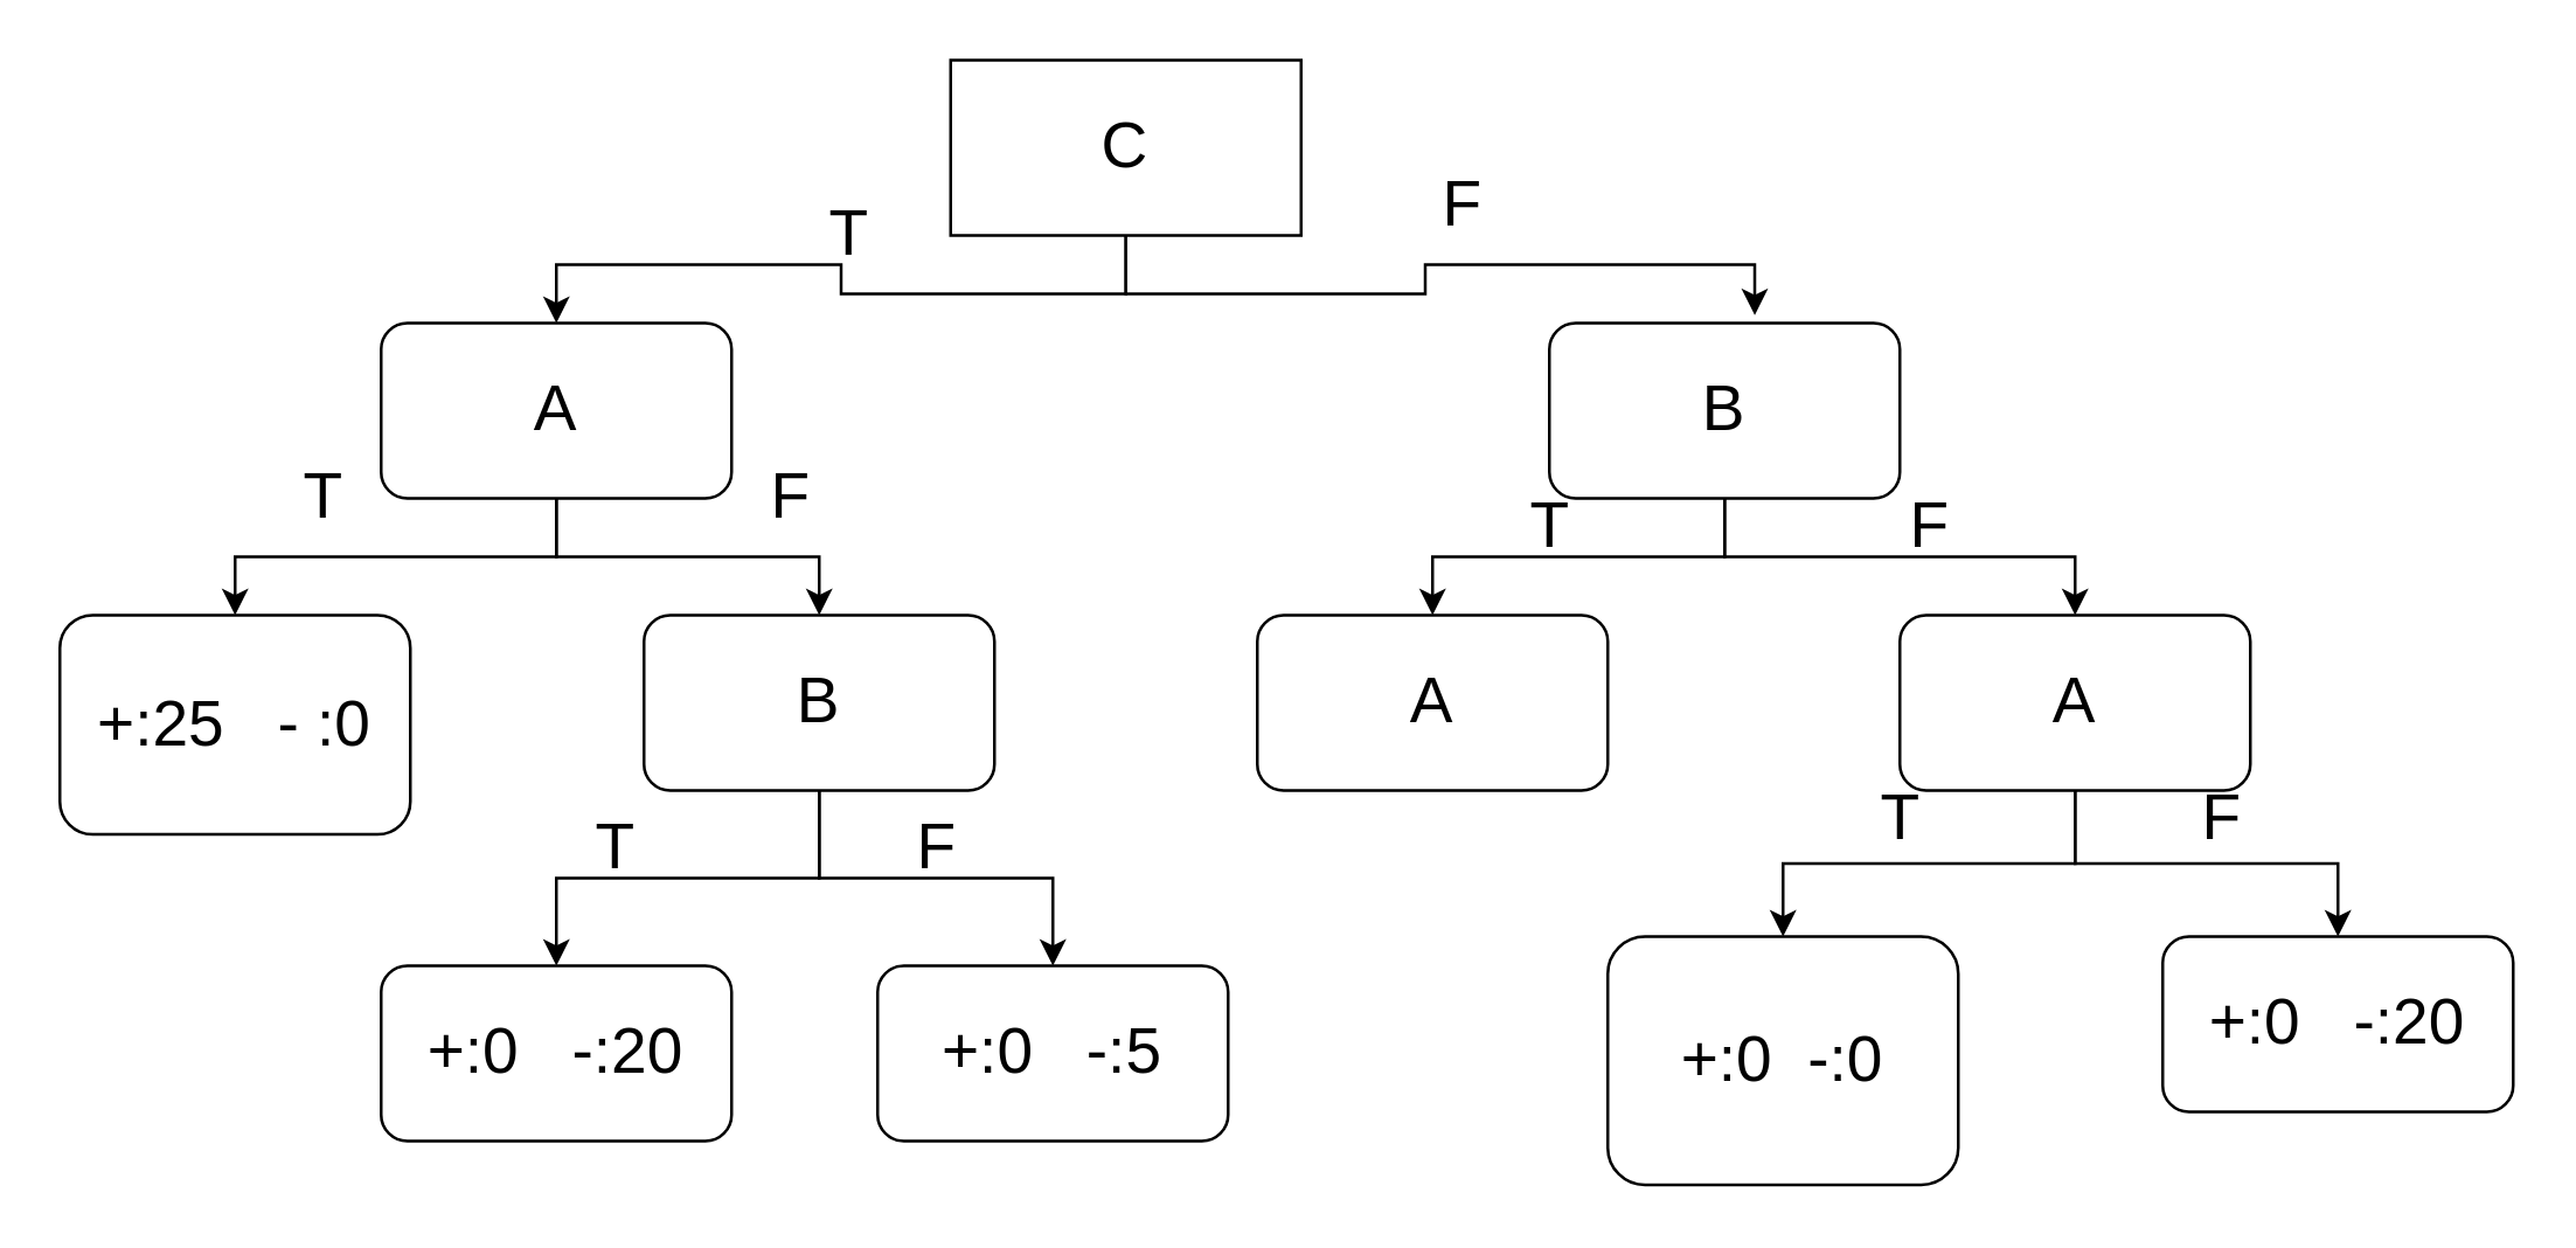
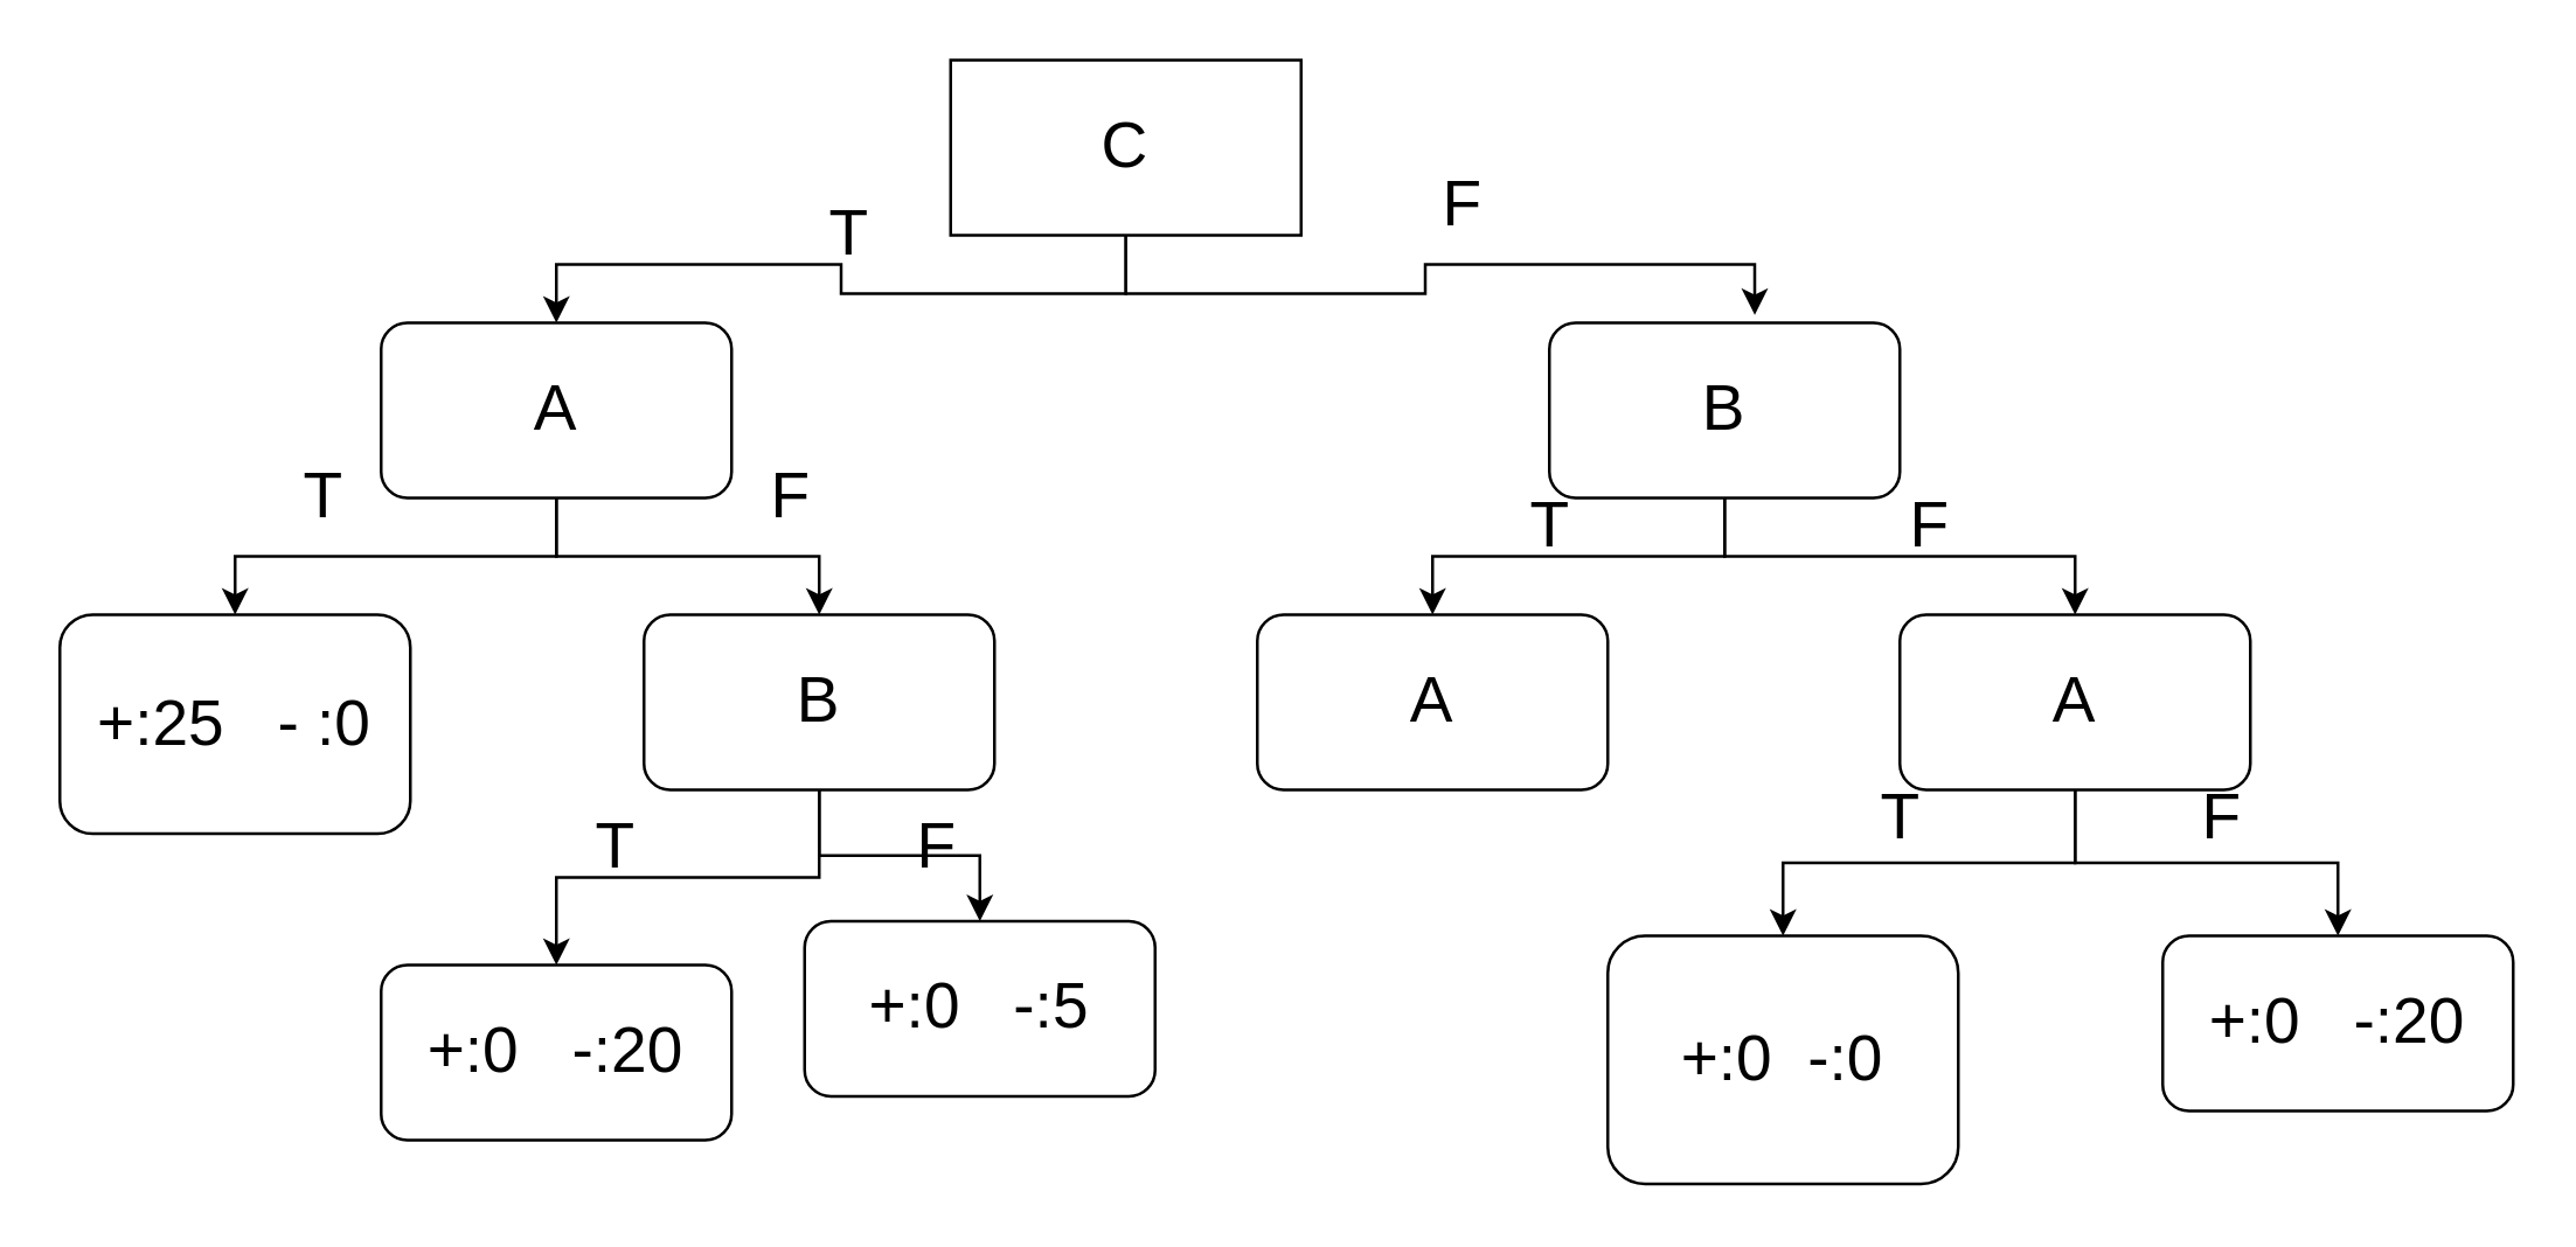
  <mxCell id="0" />
  <mxCell id="1" parent="0" />
  <mxCell id="2" style="edgeStyle=orthogonalEdgeStyle;rounded=0;orthogonalLoop=1;jettySize=auto;html=1;exitX=0.5;exitY=1;exitDx=0;exitDy=0;entryX=0.5;entryY=0;entryDx=0;entryDy=0;fontSize=22;" edge="1" parent="1" source="4" target="7"><mxGeometry relative="1" as="geometry" /></mxCell>
  <mxCell id="3" style="edgeStyle=orthogonalEdgeStyle;rounded=0;orthogonalLoop=1;jettySize=auto;html=1;exitX=0.5;exitY=1;exitDx=0;exitDy=0;entryX=0.586;entryY=-0.045;entryDx=0;entryDy=0;entryPerimeter=0;fontSize=22;" edge="1" parent="1" source="4" target="10"><mxGeometry relative="1" as="geometry" /></mxCell>
  <mxCell id="4" value="C" style="rounded=0;whiteSpace=wrap;html=1;fontSize=22;" vertex="1" parent="1"><mxGeometry x="325" y="20" width="120" height="60" as="geometry" /></mxCell>
  <mxCell id="5" style="edgeStyle=orthogonalEdgeStyle;rounded=0;orthogonalLoop=1;jettySize=auto;html=1;exitX=0.5;exitY=1;exitDx=0;exitDy=0;fontSize=22;" edge="1" parent="1" source="7" target="11"><mxGeometry relative="1" as="geometry" /></mxCell>
  <mxCell id="6" style="edgeStyle=orthogonalEdgeStyle;rounded=0;orthogonalLoop=1;jettySize=auto;html=1;exitX=0.5;exitY=1;exitDx=0;exitDy=0;entryX=0.5;entryY=0;entryDx=0;entryDy=0;fontSize=22;" edge="1" parent="1" source="7" target="14"><mxGeometry relative="1" as="geometry" /></mxCell>
  <mxCell id="7" value="A" style="rounded=1;whiteSpace=wrap;html=1;fontSize=22;" vertex="1" parent="1"><mxGeometry x="130" y="110" width="120" height="60" as="geometry" /></mxCell>
  <mxCell id="8" style="edgeStyle=orthogonalEdgeStyle;rounded=0;orthogonalLoop=1;jettySize=auto;html=1;exitX=0.5;exitY=1;exitDx=0;exitDy=0;entryX=0.5;entryY=0;entryDx=0;entryDy=0;fontSize=22;" edge="1" parent="1" source="10" target="15"><mxGeometry relative="1" as="geometry" /></mxCell>
  <mxCell id="9" style="edgeStyle=orthogonalEdgeStyle;rounded=0;orthogonalLoop=1;jettySize=auto;html=1;exitX=0.5;exitY=1;exitDx=0;exitDy=0;entryX=0.5;entryY=0;entryDx=0;entryDy=0;fontSize=22;" edge="1" parent="1" source="10" target="18"><mxGeometry relative="1" as="geometry" /></mxCell>
  <mxCell id="10" value="B" style="rounded=1;whiteSpace=wrap;html=1;fontSize=22;" vertex="1" parent="1"><mxGeometry x="530" y="110" width="120" height="60" as="geometry" /></mxCell>
  <mxCell id="11" value="+:25&amp;nbsp; &amp;nbsp;- :0" style="rounded=1;whiteSpace=wrap;html=1;fontSize=22;" vertex="1" parent="1"><mxGeometry x="20" y="210" width="120" height="75" as="geometry" /></mxCell>
  <mxCell id="12" style="edgeStyle=orthogonalEdgeStyle;rounded=0;orthogonalLoop=1;jettySize=auto;html=1;exitX=0.5;exitY=1;exitDx=0;exitDy=0;fontSize=22;" edge="1" parent="1" source="14" target="19"><mxGeometry relative="1" as="geometry" /></mxCell>
  <mxCell id="13" style="edgeStyle=orthogonalEdgeStyle;rounded=0;orthogonalLoop=1;jettySize=auto;html=1;exitX=0.5;exitY=1;exitDx=0;exitDy=0;entryX=0.5;entryY=0;entryDx=0;entryDy=0;fontSize=22;" edge="1" parent="1" source="14" target="20"><mxGeometry relative="1" as="geometry" /></mxCell>
  <mxCell id="14" value="B" style="rounded=1;whiteSpace=wrap;html=1;fontSize=22;" vertex="1" parent="1"><mxGeometry x="220" y="210" width="120" height="60" as="geometry" /></mxCell>
  <mxCell id="15" value="A" style="rounded=1;whiteSpace=wrap;html=1;fontSize=22;" vertex="1" parent="1"><mxGeometry x="430" y="210" width="120" height="60" as="geometry" /></mxCell>
  <mxCell id="16" style="edgeStyle=orthogonalEdgeStyle;rounded=0;orthogonalLoop=1;jettySize=auto;html=1;exitX=0.5;exitY=1;exitDx=0;exitDy=0;fontSize=22;" edge="1" parent="1" source="18" target="22"><mxGeometry relative="1" as="geometry" /></mxCell>
  <mxCell id="17" style="edgeStyle=orthogonalEdgeStyle;rounded=0;orthogonalLoop=1;jettySize=auto;html=1;exitX=0.5;exitY=1;exitDx=0;exitDy=0;entryX=0.5;entryY=0;entryDx=0;entryDy=0;fontSize=22;" edge="1" parent="1" source="18" target="21"><mxGeometry relative="1" as="geometry" /></mxCell>
  <mxCell id="18" value="A" style="rounded=1;whiteSpace=wrap;html=1;fontSize=22;" vertex="1" parent="1"><mxGeometry x="650" y="210" width="120" height="60" as="geometry" /></mxCell>
  <mxCell id="19" value="+:0&amp;nbsp; &amp;nbsp;-:20" style="rounded=1;whiteSpace=wrap;html=1;fontSize=22;" vertex="1" parent="1"><mxGeometry x="130" y="330" width="120" height="60" as="geometry" /></mxCell>
- <mxCell id="20" value="+:0&amp;nbsp; &amp;nbsp;-:5" style="rounded=1;whiteSpace=wrap;html=1;fontSize=22;" vertex="1" parent="1"><mxGeometry x="300" y="330" width="120" height="60" as="geometry" /></mxCell>
+ <mxCell id="20" value="+:0&amp;nbsp; &amp;nbsp;-:5" style="rounded=1;whiteSpace=wrap;html=1;fontSize=22;" vertex="1" parent="1"><mxGeometry x="275" y="315" width="120" height="60" as="geometry" /></mxCell>
  <mxCell id="21" value="+:0&amp;nbsp; &amp;nbsp;-:20" style="rounded=1;whiteSpace=wrap;html=1;fontSize=22;" vertex="1" parent="1"><mxGeometry x="740" y="320" width="120" height="60" as="geometry" /></mxCell>
  <mxCell id="22" value="+:0&amp;nbsp; -:0" style="rounded=1;whiteSpace=wrap;html=1;fontSize=22;" vertex="1" parent="1"><mxGeometry x="550" y="320" width="120" height="85" as="geometry" /></mxCell>
  <mxCell id="23" value="T" style="text;html=1;align=center;verticalAlign=middle;resizable=0;points=[];autosize=1;fontSize=22;" vertex="1" parent="1"><mxGeometry x="275" y="65" width="30" height="30" as="geometry" /></mxCell>
  <mxCell id="24" value="F" style="text;html=1;align=center;verticalAlign=middle;resizable=0;points=[];autosize=1;fontSize=22;" vertex="1" parent="1"><mxGeometry x="485" y="55" width="30" height="30" as="geometry" /></mxCell>
  <mxCell id="25" value="T" style="text;html=1;align=center;verticalAlign=middle;resizable=0;points=[];autosize=1;fontSize=22;" vertex="1" parent="1"><mxGeometry x="515" y="165" width="30" height="30" as="geometry" /></mxCell>
  <mxCell id="26" value="F" style="text;html=1;align=center;verticalAlign=middle;resizable=0;points=[];autosize=1;fontSize=22;" vertex="1" parent="1"><mxGeometry x="645" y="165" width="30" height="30" as="geometry" /></mxCell>
  <mxCell id="27" value="T" style="text;html=1;align=center;verticalAlign=middle;resizable=0;points=[];autosize=1;fontSize=22;" vertex="1" parent="1"><mxGeometry x="95" y="155" width="30" height="30" as="geometry" /></mxCell>
  <mxCell id="28" value="F" style="text;html=1;align=center;verticalAlign=middle;resizable=0;points=[];autosize=1;fontSize=22;" vertex="1" parent="1"><mxGeometry x="255" y="155" width="30" height="30" as="geometry" /></mxCell>
  <mxCell id="29" value="T" style="text;html=1;align=center;verticalAlign=middle;resizable=0;points=[];autosize=1;fontSize=22;" vertex="1" parent="1"><mxGeometry x="195" y="275" width="30" height="30" as="geometry" /></mxCell>
  <mxCell id="30" value="F" style="text;html=1;align=center;verticalAlign=middle;resizable=0;points=[];autosize=1;fontSize=22;" vertex="1" parent="1"><mxGeometry x="305" y="275" width="30" height="30" as="geometry" /></mxCell>
  <mxCell id="31" value="T" style="text;html=1;align=center;verticalAlign=middle;resizable=0;points=[];autosize=1;fontSize=22;" vertex="1" parent="1"><mxGeometry x="635" y="265" width="30" height="30" as="geometry" /></mxCell>
  <mxCell id="32" value="F" style="text;html=1;align=center;verticalAlign=middle;resizable=0;points=[];autosize=1;fontSize=22;" vertex="1" parent="1"><mxGeometry x="745" y="265" width="30" height="30" as="geometry" /></mxCell>
